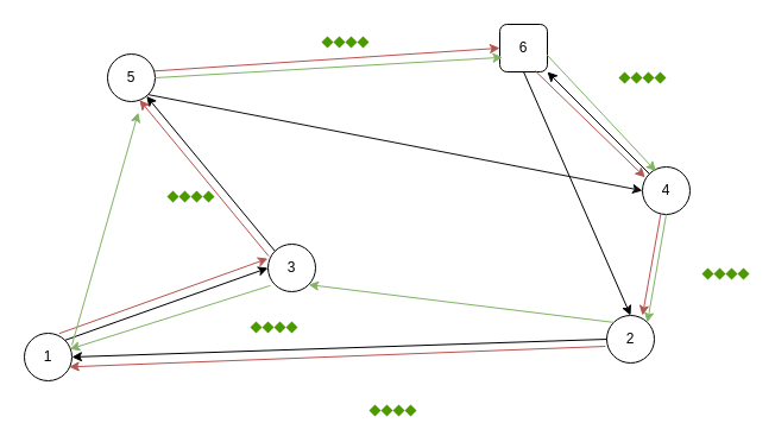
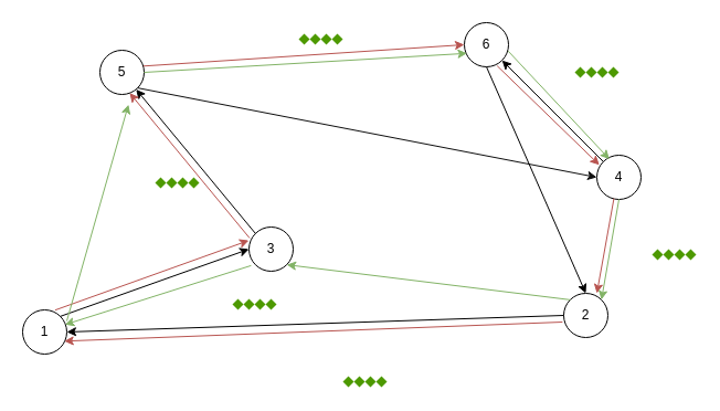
  <mxCell id="0" />
  <mxCell id="1" parent="0" />
  <mxCell id="2" value="1" style="ellipse;whiteSpace=wrap;html=1;aspect=fixed;" parent="1" vertex="1"><mxGeometry x="20" y="280" width="40" height="40" as="geometry" /></mxCell>
  <mxCell id="3" value="2" style="ellipse;whiteSpace=wrap;html=1;aspect=fixed;" parent="1" vertex="1"><mxGeometry x="510" y="265" width="40" height="40" as="geometry" /></mxCell>
  <mxCell id="4" value="3" style="ellipse;whiteSpace=wrap;html=1;aspect=fixed;" parent="1" vertex="1"><mxGeometry x="225" y="205" width="40" height="40" as="geometry" /></mxCell>
  <mxCell id="5" value="5" style="ellipse;whiteSpace=wrap;html=1;aspect=fixed;" parent="1" vertex="1"><mxGeometry x="90" y="45" width="40" height="40" as="geometry" /></mxCell>
  <mxCell id="6" value="4" style="ellipse;whiteSpace=wrap;html=1;aspect=fixed;" parent="1" vertex="1"><mxGeometry x="540" y="140" width="40" height="40" as="geometry" /></mxCell>
- <mxCell id="7" value="6" style="whiteSpace=wrap;html=1;aspect=fixed;rounded=1;" parent="1" vertex="1"><mxGeometry x="420" y="20" width="40" height="40" as="geometry" /></mxCell>
+ <mxCell id="7" value="6" style="ellipse;whiteSpace=wrap;html=1;aspect=fixed;" parent="1" vertex="1"><mxGeometry x="420" y="20" width="40" height="40" as="geometry" /></mxCell>
  <mxCell id="8" value="" style="endArrow=classic;html=1;rounded=0;strokeColor=#82b366;entryX=1;entryY=1;entryDx=0;entryDy=0;exitX=0;exitY=0;exitDx=0;exitDy=0;endFill=1;fillColor=#d5e8d4;startArrow=none;startFill=0;" parent="1" source="3" target="4" edge="1"><mxGeometry width="50" height="50" relative="1" as="geometry"><mxPoint x="360" y="390" as="sourcePoint" /><mxPoint x="410" y="340" as="targetPoint" /></mxGeometry></mxCell>
  <mxCell id="9" value="" style="endArrow=none;html=1;rounded=0;strokeColor=#82b366;exitX=0.061;exitY=0.695;exitDx=0;exitDy=0;endFill=0;fillColor=#d5e8d4;startArrow=classic;startFill=1;exitPerimeter=0;entryX=1;entryY=0.5;entryDx=0;entryDy=0;" parent="1" source="7" target="5" edge="1"><mxGeometry width="50" height="50" relative="1" as="geometry"><mxPoint x="105.858" y="84.142" as="sourcePoint" /><mxPoint x="50" y="280" as="targetPoint" /></mxGeometry></mxCell>
  <mxCell id="10" value="" style="endArrow=none;html=1;rounded=0;strokeColor=#0F0F0F;entryX=1;entryY=1;entryDx=0;entryDy=0;endFill=0;startArrow=classic;startFill=1;" parent="1" target="5" edge="1"><mxGeometry width="50" height="50" relative="1" as="geometry"><mxPoint x="540" y="160" as="sourcePoint" /><mxPoint x="280" y="224" as="targetPoint" /></mxGeometry></mxCell>
  <mxCell id="11" value="" style="rhombus;whiteSpace=wrap;html=1;fillColor=#4D9900;strokeColor=none;" parent="1" vertex="1"><mxGeometry x="270" y="30" width="10" height="10" as="geometry" /></mxCell>
  <mxCell id="12" value="" style="rhombus;whiteSpace=wrap;html=1;fillColor=#4D9900;direction=south;strokeColor=none;" parent="1" vertex="1"><mxGeometry x="280" y="30" width="10" height="10" as="geometry" /></mxCell>
  <mxCell id="13" value="" style="rhombus;whiteSpace=wrap;html=1;fillColor=#4D9900;strokeColor=none;" parent="1" vertex="1"><mxGeometry x="290" y="30" width="10" height="10" as="geometry" /></mxCell>
  <mxCell id="14" value="" style="rhombus;whiteSpace=wrap;html=1;fillColor=#4D9900;strokeColor=none;" parent="1" vertex="1"><mxGeometry x="300" y="30" width="10" height="10" as="geometry" /></mxCell>
  <mxCell id="15" value="" style="rhombus;whiteSpace=wrap;html=1;fillColor=#4D9900;strokeColor=none;" parent="1" vertex="1"><mxGeometry x="520" y="60" width="10" height="10" as="geometry" /></mxCell>
  <mxCell id="16" value="" style="rhombus;whiteSpace=wrap;html=1;fillColor=#4D9900;direction=south;strokeColor=none;" parent="1" vertex="1"><mxGeometry x="530" y="60" width="10" height="10" as="geometry" /></mxCell>
  <mxCell id="17" value="" style="rhombus;whiteSpace=wrap;html=1;fillColor=#4D9900;strokeColor=none;" parent="1" vertex="1"><mxGeometry x="540" y="60" width="10" height="10" as="geometry" /></mxCell>
  <mxCell id="18" value="" style="rhombus;whiteSpace=wrap;html=1;fillColor=#4D9900;strokeColor=none;" parent="1" vertex="1"><mxGeometry x="550" y="60" width="10" height="10" as="geometry" /></mxCell>
  <mxCell id="19" value="" style="rhombus;whiteSpace=wrap;html=1;fillColor=#4D9900;strokeColor=none;" parent="1" vertex="1"><mxGeometry x="310" y="340" width="10" height="10" as="geometry" /></mxCell>
  <mxCell id="20" value="" style="rhombus;whiteSpace=wrap;html=1;fillColor=#4D9900;direction=south;strokeColor=none;" parent="1" vertex="1"><mxGeometry x="320" y="340" width="10" height="10" as="geometry" /></mxCell>
  <mxCell id="21" value="" style="rhombus;whiteSpace=wrap;html=1;fillColor=#4D9900;strokeColor=none;" parent="1" vertex="1"><mxGeometry x="330" y="340" width="10" height="10" as="geometry" /></mxCell>
  <mxCell id="22" value="" style="rhombus;whiteSpace=wrap;html=1;fillColor=#4D9900;strokeColor=none;" parent="1" vertex="1"><mxGeometry x="340" y="340" width="10" height="10" as="geometry" /></mxCell>
  <mxCell id="23" value="" style="rhombus;whiteSpace=wrap;html=1;fillColor=#4D9900;strokeColor=none;" parent="1" vertex="1"><mxGeometry x="210" y="270" width="10" height="10" as="geometry" /></mxCell>
  <mxCell id="24" value="" style="rhombus;whiteSpace=wrap;html=1;fillColor=#4D9900;direction=south;strokeColor=none;" parent="1" vertex="1"><mxGeometry x="220" y="270" width="10" height="10" as="geometry" /></mxCell>
  <mxCell id="25" value="" style="rhombus;whiteSpace=wrap;html=1;fillColor=#4D9900;strokeColor=none;" parent="1" vertex="1"><mxGeometry x="230" y="270" width="10" height="10" as="geometry" /></mxCell>
  <mxCell id="26" value="" style="rhombus;whiteSpace=wrap;html=1;fillColor=#4D9900;strokeColor=none;" parent="1" vertex="1"><mxGeometry x="240" y="270" width="10" height="10" as="geometry" /></mxCell>
  <mxCell id="27" value="" style="rhombus;whiteSpace=wrap;html=1;fillColor=#4D9900;strokeColor=none;" parent="1" vertex="1"><mxGeometry x="590" y="225" width="10" height="10" as="geometry" /></mxCell>
  <mxCell id="28" value="" style="rhombus;whiteSpace=wrap;html=1;fillColor=#4D9900;direction=south;strokeColor=none;" parent="1" vertex="1"><mxGeometry x="600" y="225" width="10" height="10" as="geometry" /></mxCell>
  <mxCell id="29" value="" style="rhombus;whiteSpace=wrap;html=1;fillColor=#4D9900;strokeColor=none;" parent="1" vertex="1"><mxGeometry x="610" y="225" width="10" height="10" as="geometry" /></mxCell>
  <mxCell id="30" value="" style="rhombus;whiteSpace=wrap;html=1;fillColor=#4D9900;strokeColor=none;" parent="1" vertex="1"><mxGeometry x="620" y="225" width="10" height="10" as="geometry" /></mxCell>
  <mxCell id="31" value="" style="endArrow=classic;html=1;rounded=0;entryX=0;entryY=0.5;entryDx=0;entryDy=0;exitX=1;exitY=0;exitDx=0;exitDy=0;" parent="1" source="2" target="4" edge="1"><mxGeometry width="50" height="50" relative="1" as="geometry"><mxPoint x="370" y="250" as="sourcePoint" /><mxPoint x="420" y="200" as="targetPoint" /></mxGeometry></mxCell>
  <mxCell id="32" value="" style="endArrow=classic;html=1;rounded=0;exitX=0;exitY=0;exitDx=0;exitDy=0;" parent="1" source="4" target="5" edge="1"><mxGeometry width="50" height="50" relative="1" as="geometry"><mxPoint x="210" y="260" as="sourcePoint" /><mxPoint x="260" y="210" as="targetPoint" /></mxGeometry></mxCell>
  <mxCell id="33" value="" style="endArrow=classic;html=1;rounded=0;entryX=1;entryY=1;entryDx=0;entryDy=0;exitX=0;exitY=0;exitDx=0;exitDy=0;" parent="1" source="6" target="7" edge="1"><mxGeometry width="50" height="50" relative="1" as="geometry"><mxPoint x="210" y="180" as="sourcePoint" /><mxPoint x="260" y="130" as="targetPoint" /></mxGeometry></mxCell>
  <mxCell id="34" value="" style="endArrow=classic;html=1;rounded=0;entryX=0.5;entryY=0;entryDx=0;entryDy=0;exitX=0.5;exitY=1;exitDx=0;exitDy=0;" parent="1" source="7" target="3" edge="1"><mxGeometry width="50" height="50" relative="1" as="geometry"><mxPoint x="300" y="190" as="sourcePoint" /><mxPoint x="320" y="190" as="targetPoint" /></mxGeometry></mxCell>
  <mxCell id="35" value="" style="endArrow=classic;html=1;rounded=0;entryX=1;entryY=0.5;entryDx=0;entryDy=0;exitX=0;exitY=0.5;exitDx=0;exitDy=0;" parent="1" source="3" target="2" edge="1"><mxGeometry width="50" height="50" relative="1" as="geometry"><mxPoint x="450" y="70" as="sourcePoint" /><mxPoint x="510" y="310" as="targetPoint" /></mxGeometry></mxCell>
  <mxCell id="36" value="" style="endArrow=classic;html=1;rounded=0;strokeColor=#b85450;fillColor=#f8cecc;exitX=0.734;exitY=0.005;exitDx=0;exitDy=0;exitPerimeter=0;entryX=-0.003;entryY=0.303;entryDx=0;entryDy=0;entryPerimeter=0;" parent="1" source="2" target="4" edge="1"><mxGeometry width="50" height="50" relative="1" as="geometry"><mxPoint x="300" y="190" as="sourcePoint" /><mxPoint x="350" y="140" as="targetPoint" /></mxGeometry></mxCell>
  <mxCell id="37" value="" style="endArrow=classic;html=1;rounded=0;strokeColor=#b85450;fillColor=#f8cecc;exitX=0.014;exitY=0.251;exitDx=0;exitDy=0;exitPerimeter=0;entryX=0.673;entryY=0.966;entryDx=0;entryDy=0;entryPerimeter=0;" parent="1" source="4" target="5" edge="1"><mxGeometry width="50" height="50" relative="1" as="geometry"><mxPoint x="59.36" y="290.2" as="sourcePoint" /><mxPoint x="244.88" y="217.12" as="targetPoint" /></mxGeometry></mxCell>
  <mxCell id="38" value="" style="endArrow=classic;html=1;rounded=0;strokeColor=#b85450;fillColor=#f8cecc;entryX=0;entryY=0.5;entryDx=0;entryDy=0;exitX=0.983;exitY=0.358;exitDx=0;exitDy=0;exitPerimeter=0;" parent="1" source="5" target="7" edge="1"><mxGeometry width="50" height="50" relative="1" as="geometry"><mxPoint x="110" y="200" as="sourcePoint" /><mxPoint x="254.88" y="227.12" as="targetPoint" /></mxGeometry></mxCell>
  <mxCell id="39" value="" style="endArrow=classic;html=1;rounded=0;strokeColor=#b85450;fillColor=#f8cecc;entryX=0.057;entryY=0.221;entryDx=0;entryDy=0;exitX=0.743;exitY=0.979;exitDx=0;exitDy=0;exitPerimeter=0;entryPerimeter=0;" parent="1" source="7" target="6" edge="1"><mxGeometry width="50" height="50" relative="1" as="geometry"><mxPoint x="139.32" y="69.32" as="sourcePoint" /><mxPoint x="430" y="50" as="targetPoint" /></mxGeometry></mxCell>
  <mxCell id="40" value="" style="endArrow=classic;html=1;rounded=0;strokeColor=#b85450;fillColor=#f8cecc;entryX=0.75;entryY=0;entryDx=0;entryDy=0;exitX=0.386;exitY=0.979;exitDx=0;exitDy=0;exitPerimeter=0;entryPerimeter=0;" parent="1" source="6" target="3" edge="1"><mxGeometry width="50" height="50" relative="1" as="geometry"><mxPoint x="459.72" y="69.16" as="sourcePoint" /><mxPoint x="552.28" y="158.84" as="targetPoint" /></mxGeometry></mxCell>
  <mxCell id="41" value="" style="endArrow=classic;html=1;rounded=0;strokeColor=#b85450;fillColor=#f8cecc;entryX=0.943;entryY=0.707;entryDx=0;entryDy=0;exitX=-0.029;exitY=0.65;exitDx=0;exitDy=0;exitPerimeter=0;entryPerimeter=0;" parent="1" source="3" target="2" edge="1"><mxGeometry width="50" height="50" relative="1" as="geometry"><mxPoint x="565.44" y="189.16" as="sourcePoint" /><mxPoint x="520" y="310" as="targetPoint" /></mxGeometry></mxCell>
  <mxCell id="42" value="" style="endArrow=none;html=1;rounded=0;strokeColor=#82b366;exitX=0;exitY=1;exitDx=0;exitDy=0;endFill=0;fillColor=#d5e8d4;startArrow=classic;startFill=1;" parent="1" edge="1"><mxGeometry width="50" height="50" relative="1" as="geometry"><mxPoint x="115.858" y="94.142" as="sourcePoint" /><mxPoint x="60" y="290" as="targetPoint" /></mxGeometry></mxCell>
  <mxCell id="43" value="" style="endArrow=classic;html=1;rounded=0;strokeColor=#82b366;fillColor=#d5e8d4;entryX=0.285;entryY=0.091;entryDx=0;entryDy=0;exitX=0.992;exitY=0.643;exitDx=0;exitDy=0;exitPerimeter=0;entryPerimeter=0;" parent="1" source="7" target="6" edge="1"><mxGeometry width="50" height="50" relative="1" as="geometry"><mxPoint x="459.72" y="69.16" as="sourcePoint" /><mxPoint x="552.28" y="158.84" as="targetPoint" /></mxGeometry></mxCell>
  <mxCell id="44" value="" style="endArrow=classic;html=1;rounded=0;strokeColor=#82b366;fillColor=#d5e8d4;entryX=1;entryY=0;entryDx=0;entryDy=0;exitX=0.5;exitY=1;exitDx=0;exitDy=0;" parent="1" source="6" target="3" edge="1"><mxGeometry width="50" height="50" relative="1" as="geometry"><mxPoint x="565.44" y="189.16" as="sourcePoint" /><mxPoint x="520" y="310" as="targetPoint" /></mxGeometry></mxCell>
  <mxCell id="45" value="" style="endArrow=classic;html=1;rounded=0;strokeColor=#82b366;entryX=0.958;entryY=0.333;entryDx=0;entryDy=0;exitX=0.048;exitY=0.872;exitDx=0;exitDy=0;endFill=1;fillColor=#d5e8d4;startArrow=none;startFill=0;entryPerimeter=0;exitPerimeter=0;" parent="1" source="4" target="2" edge="1"><mxGeometry width="50" height="50" relative="1" as="geometry"><mxPoint x="495.858" y="315.858" as="sourcePoint" /><mxPoint x="279.142" y="239.142" as="targetPoint" /></mxGeometry></mxCell>
  <mxCell id="46" value="" style="rhombus;whiteSpace=wrap;html=1;fillColor=#4D9900;strokeColor=none;" parent="1" vertex="1"><mxGeometry x="140" y="160" width="10" height="10" as="geometry" /></mxCell>
  <mxCell id="47" value="" style="rhombus;whiteSpace=wrap;html=1;fillColor=#4D9900;direction=south;strokeColor=none;" parent="1" vertex="1"><mxGeometry x="150" y="160" width="10" height="10" as="geometry" /></mxCell>
  <mxCell id="48" value="" style="rhombus;whiteSpace=wrap;html=1;fillColor=#4D9900;strokeColor=none;" parent="1" vertex="1"><mxGeometry x="160" y="160" width="10" height="10" as="geometry" /></mxCell>
  <mxCell id="49" value="" style="rhombus;whiteSpace=wrap;html=1;fillColor=#4D9900;strokeColor=none;" parent="1" vertex="1"><mxGeometry x="170" y="160" width="10" height="10" as="geometry" /></mxCell>
